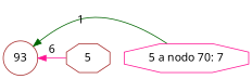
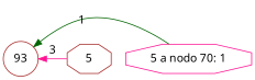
  digraph {
    fontname="Noto Sans"
    node [color=brown fontname="Noto Sans" shape=octagon]
    edge [constraint=false fontname="Noto Sans"]
    93 [shape=circle]
    5
-   n3 [color=deeppink label="5 a nodo 70: 7"]
-   5 -> 93 [color=deeppink label=6]
+   n3 [color=deeppink label="5 a nodo 70: 1"]
+   5 -> 93 [color=deeppink label=3]
    n3 -> 93 [color=darkgreen label=1]
  }
